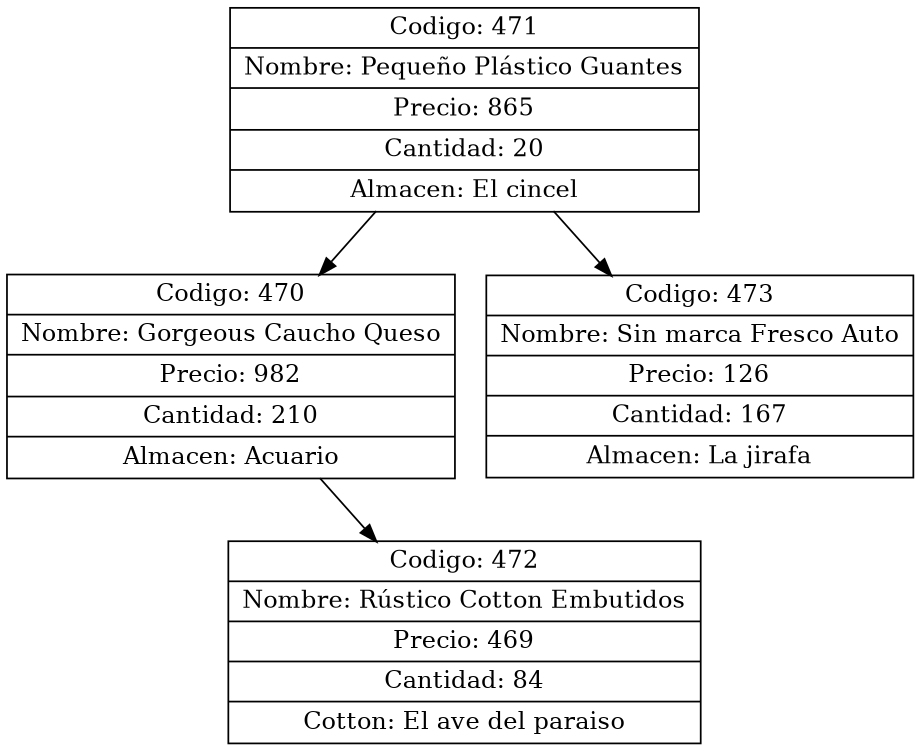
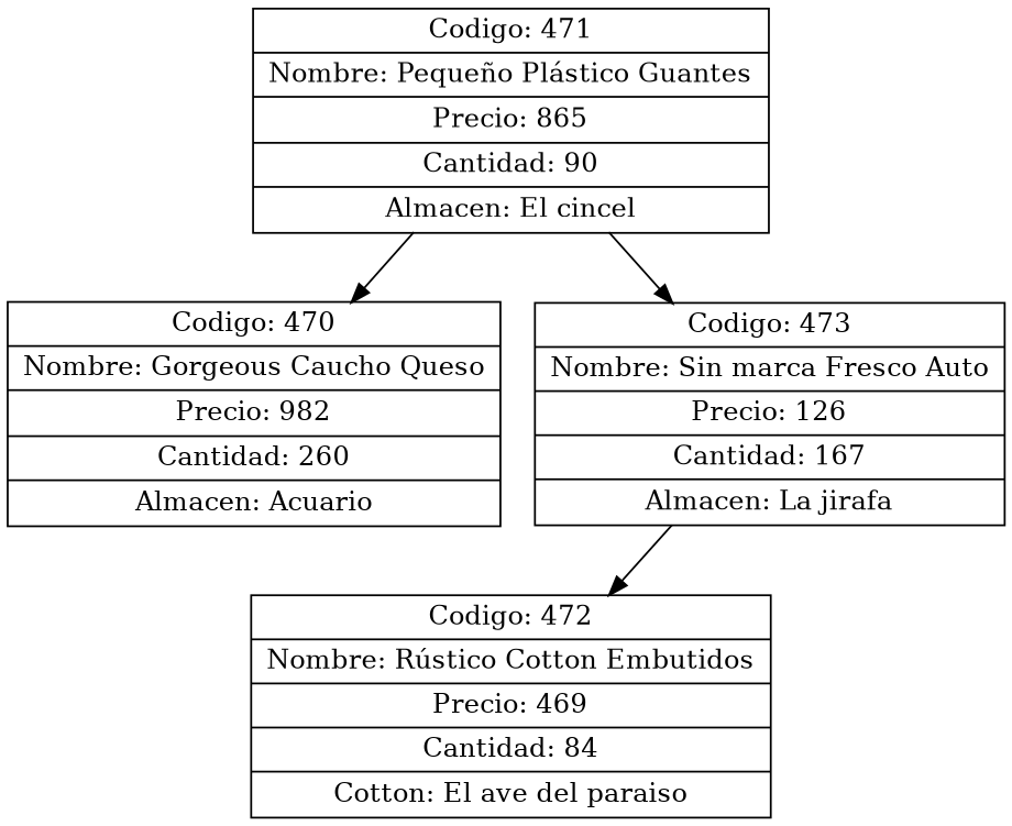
  digraph {
    node [shape=record]
-   n1 [label="{ Codigo: 471 | Nombre: Pequeño Plástico Guantes | Precio: 865 | Cantidad: 20 | Almacen: El cincel}"]
-   n2 [label="{ Codigo: 470 | Nombre: Gorgeous Caucho Queso | Precio: 982 | Cantidad: 210 | Almacen: Acuario}"]
+   n1 [label="{ Codigo: 471 | Nombre: Pequeño Plástico Guantes | Precio: 865 | Cantidad: 90 | Almacen: El cincel}"]
+   n2 [label="{ Codigo: 470 | Nombre: Gorgeous Caucho Queso | Precio: 982 | Cantidad: 260 | Almacen: Acuario}"]
    n3 [label="{ Codigo: 473 | Nombre: Sin marca Fresco Auto | Precio: 126 | Cantidad: 167 | Almacen: La jirafa}"]
    n4 [label="{ Codigo: 472 | Nombre: Rústico Cotton Embutidos | Precio: 469 | Cantidad: 84 | Cotton: El ave del paraiso}"]
    n1 -> n2
    n1 -> n3
-   n2 -> n4
+   n3 -> n4
  }
